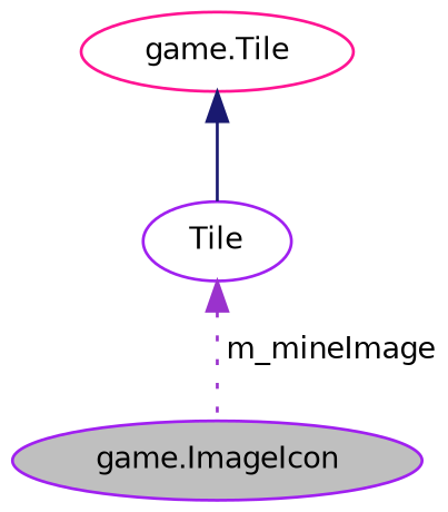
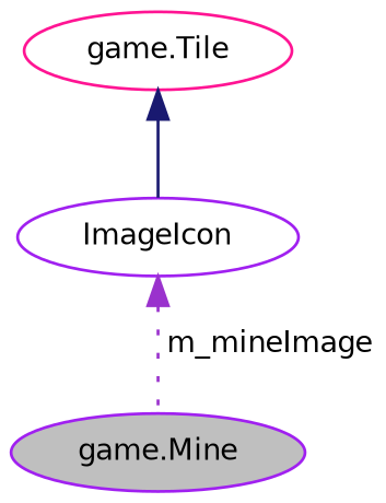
  digraph {
    node [color=purple fillcolor=white fontname=Helvetica fontsize=10 shape=ellipse style=filled]
    edge [dir=back fontname=Helvetica fontsize=10 labelfontname=Helvetica labelfontsize=10]
-   n1 [fillcolor=grey75 fontcolor=black height=0.2 label="game.ImageIcon" width=0.4]
+   n1 [fillcolor=grey75 fontcolor=black height=0.2 label="game.Mine" width=0.4]
    n2 [color=deeppink height=0.2 label="game.Tile" width=0.4]
-   n3 [height=0.2 label=Tile width=0.4]
+   n3 [height=0.2 label=ImageIcon width=0.4]
    n2 -> n3 [color=midnightblue style=solid]
    n3 -> n1 [color=darkorchid3 label=" m_mineImage" style=dotted]
  }
